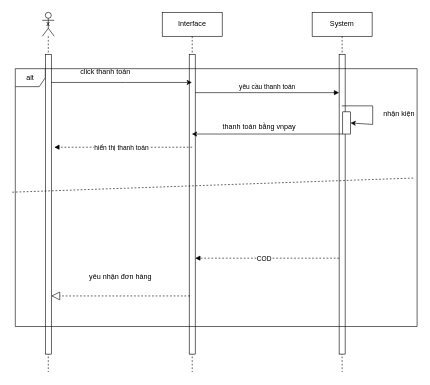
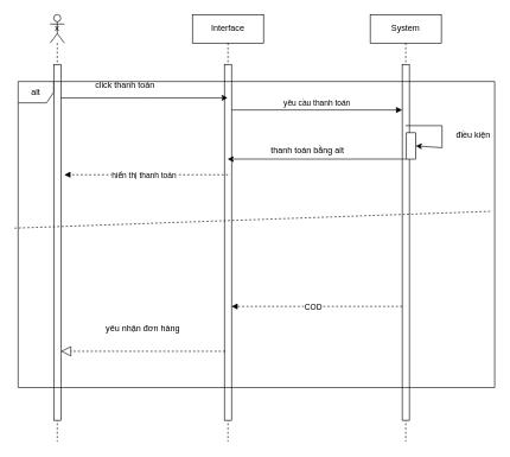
  <mxCell id="0" />
  <mxCell id="1" parent="0" />
  <mxCell id="2" value="x" style="shape=umlLifeline;perimeter=lifelinePerimeter;whiteSpace=wrap;html=1;container=1;dropTarget=0;collapsible=0;recursiveResize=0;outlineConnect=0;portConstraint=eastwest;newEdgeStyle={&quot;curved&quot;:0,&quot;rounded&quot;:0};participant=umlActor;" vertex="1" parent="1"><mxGeometry x="70" y="20" width="20" height="600" as="geometry" /></mxCell>
  <mxCell id="3" value="" style="html=1;points=[[0,0,0,0,5],[0,1,0,0,-5],[1,0,0,0,5],[1,1,0,0,-5]];perimeter=orthogonalPerimeter;outlineConnect=0;targetShapes=umlLifeline;portConstraint=eastwest;newEdgeStyle={&quot;curved&quot;:0,&quot;rounded&quot;:0};" vertex="1" parent="2"><mxGeometry x="5" y="70" width="10" height="500" as="geometry" /></mxCell>
  <mxCell id="4" value="Interface" style="shape=umlLifeline;perimeter=lifelinePerimeter;whiteSpace=wrap;html=1;container=1;dropTarget=0;collapsible=0;recursiveResize=0;outlineConnect=0;portConstraint=eastwest;newEdgeStyle={&quot;curved&quot;:0,&quot;rounded&quot;:0};" vertex="1" parent="1"><mxGeometry x="270" y="20" width="100" height="600" as="geometry" /></mxCell>
  <mxCell id="5" value="" style="html=1;points=[[0,0,0,0,5],[0,1,0,0,-5],[1,0,0,0,5],[1,1,0,0,-5]];perimeter=orthogonalPerimeter;outlineConnect=0;targetShapes=umlLifeline;portConstraint=eastwest;newEdgeStyle={&quot;curved&quot;:0,&quot;rounded&quot;:0};" vertex="1" parent="4"><mxGeometry x="45" y="70" width="10" height="500" as="geometry" /></mxCell>
  <mxCell id="6" value="System" style="shape=umlLifeline;perimeter=lifelinePerimeter;whiteSpace=wrap;html=1;container=1;dropTarget=0;collapsible=0;recursiveResize=0;outlineConnect=0;portConstraint=eastwest;newEdgeStyle={&quot;curved&quot;:0,&quot;rounded&quot;:0};" vertex="1" parent="1"><mxGeometry x="520" y="20" width="100" height="600" as="geometry" /></mxCell>
  <mxCell id="7" value="" style="html=1;points=[[0,0,0,0,5],[0,1,0,0,-5],[1,0,0,0,5],[1,1,0,0,-5]];perimeter=orthogonalPerimeter;outlineConnect=0;targetShapes=umlLifeline;portConstraint=eastwest;newEdgeStyle={&quot;curved&quot;:0,&quot;rounded&quot;:0};" vertex="1" parent="6"><mxGeometry x="45" y="70" width="10" height="500" as="geometry" /></mxCell>
  <mxCell id="8" value="" style="html=1;verticalAlign=bottom;labelBackgroundColor=none;endArrow=block;endFill=1;dashed=1;" edge="1" parent="1" source="7" target="5"><mxGeometry width="160" relative="1" as="geometry"><mxPoint x="560" y="430" as="sourcePoint" /><mxPoint x="340" y="430" as="targetPoint" /><Array as="points"><mxPoint x="495" y="430" /></Array></mxGeometry></mxCell>
  <mxCell id="9" value="COD" style="edgeLabel;html=1;align=center;verticalAlign=middle;resizable=0;points=[];" vertex="1" connectable="0" parent="8"><mxGeometry x="0.371" y="2" relative="1" as="geometry"><mxPoint x="39" y="-2" as="offset" /></mxGeometry></mxCell>
  <mxCell id="10" value="yêu cầu thanh toán" style="html=1;verticalAlign=bottom;endArrow=block;curved=0;rounded=0;" edge="1" parent="1"><mxGeometry width="80" relative="1" as="geometry"><mxPoint x="325" y="154" as="sourcePoint" /><mxPoint x="565" y="154" as="targetPoint" /><Array as="points"><mxPoint x="440" y="154" /></Array></mxGeometry></mxCell>
  <mxCell id="11" value="" style="rounded=0;whiteSpace=wrap;html=1;" vertex="1" parent="1"><mxGeometry x="571" y="186" width="13" height="37" as="geometry" /></mxCell>
  <mxCell id="12" value="alt" style="shape=umlFrame;whiteSpace=wrap;html=1;pointerEvents=0;recursiveResize=0;container=1;collapsible=0;width=50;" vertex="1" parent="1"><mxGeometry x="25" y="114" width="670" height="430" as="geometry" /></mxCell>
  <mxCell id="13" value="" style="html=1;verticalAlign=bottom;labelBackgroundColor=none;endArrow=block;endFill=1;dashed=1;" edge="1" parent="12"><mxGeometry width="160" relative="1" as="geometry"><mxPoint x="295" y="131" as="sourcePoint" /><mxPoint x="65" y="131" as="targetPoint" /><Array as="points"><mxPoint x="240" y="131" /></Array></mxGeometry></mxCell>
  <mxCell id="14" value="hiển thị thanh toán" style="edgeLabel;html=1;align=center;verticalAlign=middle;resizable=0;points=[];" vertex="1" connectable="0" parent="13"><mxGeometry x="0.371" y="2" relative="1" as="geometry"><mxPoint x="39" y="-2" as="offset" /></mxGeometry></mxCell>
  <mxCell id="15" value="" style="endArrow=classic;html=1;rounded=0;entryX=1;entryY=0.5;entryDx=0;entryDy=0;" edge="1" parent="1" source="6" target="11"><mxGeometry width="50" height="50" relative="1" as="geometry"><mxPoint x="625" y="137" as="sourcePoint" /><mxPoint x="628" y="290" as="targetPoint" /><Array as="points"><mxPoint x="621" y="176" /><mxPoint x="621" y="207" /></Array></mxGeometry></mxCell>
- <mxCell id="16" value="nhận kiện" style="text;html=1;whiteSpace=wrap;strokeColor=none;fillColor=none;align=center;verticalAlign=middle;rounded=0;" vertex="1" parent="1"><mxGeometry x="635" y="174" width="60" height="30" as="geometry" /></mxCell>
+ <mxCell id="16" value="điều kiện" style="text;html=1;whiteSpace=wrap;strokeColor=none;fillColor=none;align=center;verticalAlign=middle;rounded=0;" vertex="1" parent="1"><mxGeometry x="635" y="174" width="60" height="30" as="geometry" /></mxCell>
  <mxCell id="17" value="" style="endArrow=classic;html=1;rounded=0;" edge="1" parent="1" source="3" target="4"><mxGeometry width="50" height="50" relative="1" as="geometry"><mxPoint x="371" y="209" as="sourcePoint" /><mxPoint x="310" y="154" as="targetPoint" /><Array as="points"><mxPoint x="209" y="137" /></Array></mxGeometry></mxCell>
  <mxCell id="18" value="click thanh toán" style="text;html=1;whiteSpace=wrap;strokeColor=none;fillColor=none;align=center;verticalAlign=middle;rounded=0;" vertex="1" parent="1"><mxGeometry x="101" y="105" width="149" height="30" as="geometry" /></mxCell>
  <mxCell id="19" value="" style="endArrow=classic;html=1;rounded=0;exitX=0;exitY=1;exitDx=0;exitDy=0;" edge="1" parent="1" source="11" target="4"><mxGeometry width="50" height="50" relative="1" as="geometry"><mxPoint x="374" y="192" as="sourcePoint" /><mxPoint x="424" y="142" as="targetPoint" /></mxGeometry></mxCell>
- <mxCell id="20" value="thanh toán bằng vnpay" style="text;html=1;whiteSpace=wrap;strokeColor=none;fillColor=none;align=center;verticalAlign=middle;rounded=0;" vertex="1" parent="1"><mxGeometry x="346" y="196" width="172" height="30" as="geometry" /></mxCell>
+ <mxCell id="20" value="thanh toán bằng alt" style="text;html=1;whiteSpace=wrap;strokeColor=none;fillColor=none;align=center;verticalAlign=middle;rounded=0;" vertex="1" parent="1"><mxGeometry x="346" y="196" width="172" height="30" as="geometry" /></mxCell>
  <mxCell id="21" value="" style="endArrow=none;dashed=1;html=1;rounded=0;entryX=0.995;entryY=0.424;entryDx=0;entryDy=0;entryPerimeter=0;" edge="1" parent="1" target="12"><mxGeometry width="50" height="50" relative="1" as="geometry"><mxPoint x="20" y="320" as="sourcePoint" /><mxPoint x="632" y="345" as="targetPoint" /></mxGeometry></mxCell>
  <mxCell id="22" value="" style="endArrow=block;dashed=1;endFill=0;endSize=12;html=1;rounded=0;" edge="1" parent="1" target="3"><mxGeometry width="160" relative="1" as="geometry"><mxPoint x="316" y="493" as="sourcePoint" /><mxPoint x="687" y="493" as="targetPoint" /></mxGeometry></mxCell>
  <mxCell id="23" value="yêu nhận đơn hàng" style="text;html=1;whiteSpace=wrap;strokeColor=none;fillColor=none;align=center;verticalAlign=middle;rounded=0;" vertex="1" parent="1"><mxGeometry x="103" y="447" width="195" height="30" as="geometry" /></mxCell>
